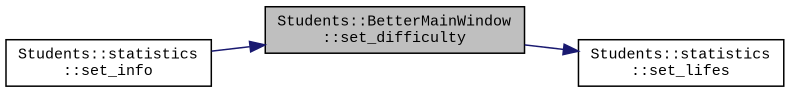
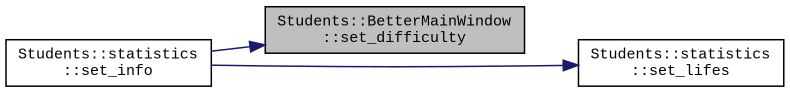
  digraph {
    fontname="Liberation Mono"
    rankdir=LR
    node [color=black fillcolor=white fontname="Liberation Mono" fontsize=10 shape=record style=filled]
    edge [color=midnightblue fontname="Liberation Mono" fontsize=10 labelfontname=Helvetica labelfontsize=10 style=solid]
    n1 [fillcolor=grey75 fontcolor=black height=0.2 label="Students::BetterMainWindow\l::set_difficulty" width=0.4]
    n2 [height=0.2 label="Students::statistics\l::set_lifes" width=0.4]
    n3 [height=0.2 label="Students::statistics\l::set_info" width=0.4]
-   n1 -> n2
+   n3 -> n2
    n3 -> n1
  }
